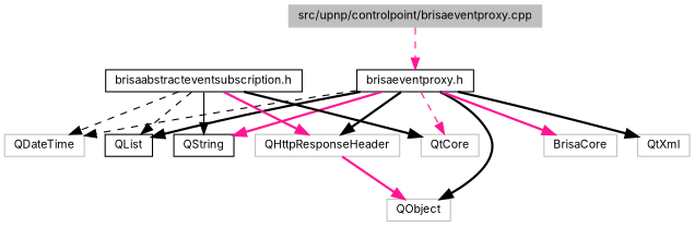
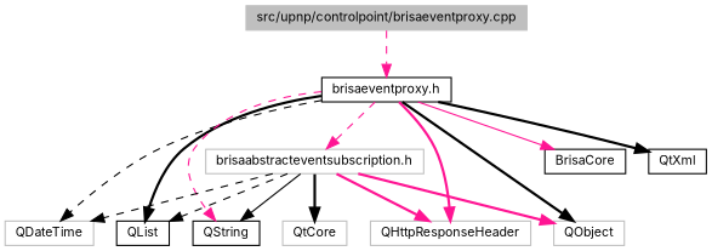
  digraph {
    fontname=Inter
    node [color=grey75 fontname=Inter fontsize=10 shape=record]
    edge [color=black fontname=Inter fontsize=10 labelfontname=FreeSans labelfontsize=10 style=bold]
    n1 [fillcolor=grey75 fontcolor=black height=0.2 label="src/upnp/controlpoint/brisaeventproxy.cpp" style=filled width=0.4]
    n2 [color=black height=0.2 label="brisaeventproxy.h" width=0.4]
-   n3 [color=black height=0.2 label="brisaabstracteventsubscription.h" width=0.4]
+   n3 [height=0.2 label="brisaabstracteventsubscription.h" width=0.4]
    n4 [height=0.2 label=QDateTime width=0.4]
    n5 [color=black height=0.2 label=QList width=0.4]
    n6 [color=black height=0.2 label=QString width=0.4]
    n7 [height=0.2 label=QHttpResponseHeader width=0.4]
    n8 [height=0.2 label=QObject width=0.4]
-   n9 [height=0.2 label=BrisaCore width=0.4]
-   n10 [height=0.2 label=QtXml width=0.4]
+   n9 [color=black height=0.2 label=BrisaCore width=0.4]
+   n10 [color=black height=0.2 label=QtXml width=0.4]
    n11 [height=0.2 label=QtCore width=0.4]
    n1 -> n2 [color=deeppink style=dashed]
-   n2 -> n11 [color=deeppink style=dashed]
+   n2 -> n3 [color=deeppink style=dashed]
    n2 -> n4 [style=dashed]
    n2 -> n5
-   n2 -> n6 [color=deeppink]
-   n2 -> n7
+   n2 -> n6 [color=deeppink style=dashed]
+   n2 -> n7 [color=deeppink]
    n2 -> n8
-   n2 -> n9 [color=deeppink]
+   n2 -> n9 [color=deeppink style=solid]
    n2 -> n10
    n3 -> n4 [style=dashed]
    n3 -> n5 [style=dashed]
    n3 -> n6 [style=solid]
    n3 -> n7 [color=deeppink]
-   n7 -> n8 [color=deeppink]
+   n3 -> n8 [color=deeppink]
    n3 -> n11
  }
